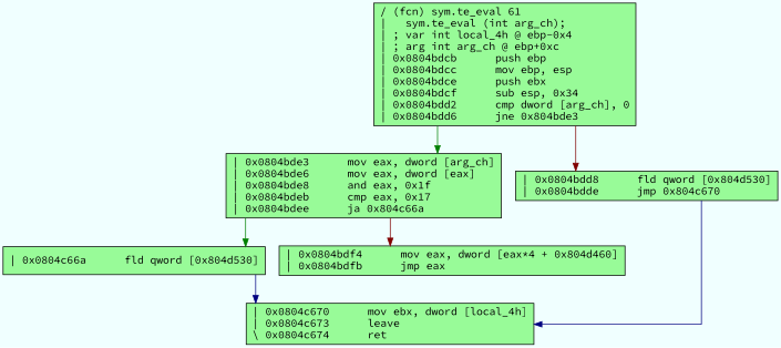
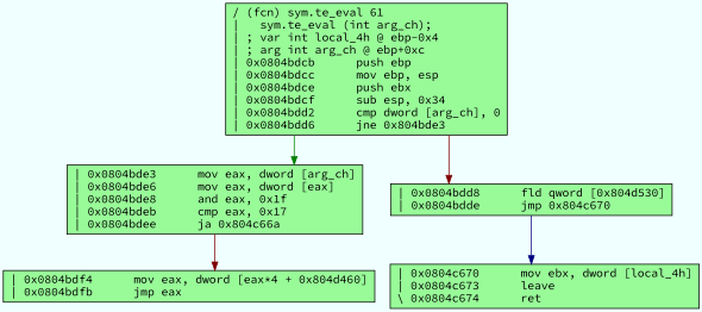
  digraph {
    bgcolor=azure
    fontname="Source Code Pro"
    fontsize=8
    splines=ortho
    node [color=black fillcolor=palegreen fontname="Source Code Pro" shape=box style=filled]
    edge [arrowhead=normal color="#007f00" fontname="Source Code Pro"]
    n1 [label="/ (fcn) sym.te_eval 61\l|   sym.te_eval (int arg_ch);\l| ; var int local_4h @ ebp-0x4\l| ; arg int arg_ch @ ebp+0xc\l| 0x0804bdcb      push ebp\l| 0x0804bdcc      mov ebp, esp\l| 0x0804bdce      push ebx\l| 0x0804bdcf      sub esp, 0x34\l| 0x0804bdd2      cmp dword [arg_ch], 0\l| 0x0804bdd6      jne 0x804bde3\l"]
    n2 [label="| 0x0804bde3      mov eax, dword [arg_ch]\l| 0x0804bde6      mov eax, dword [eax]\l| 0x0804bde8      and eax, 0x1f\l| 0x0804bdeb      cmp eax, 0x17\l| 0x0804bdee      ja 0x804c66a\l"]
    n3 [label="| 0x0804bdd8      fld qword [0x804d530]\l| 0x0804bdde      jmp 0x804c670\l"]
-   n4 [label="| 0x0804c66a      fld qword [0x804d530]\l"]
    n5 [label="| 0x0804bdf4      mov eax, dword [eax*4 + 0x804d460]\l| 0x0804bdfb      jmp eax\l"]
    n6 [label="| 0x0804c670      mov ebx, dword [local_4h]\l| 0x0804c673      leave\l\\ 0x0804c674      ret\l"]
    n1 -> n2
    n1 -> n3 [color="#7f0000"]
-   n2 -> n4
    n2 -> n5 [color="#7f0000"]
    n3 -> n6 [color="#00007f"]
-   n4 -> n6 [color="#00007f"]
  }
